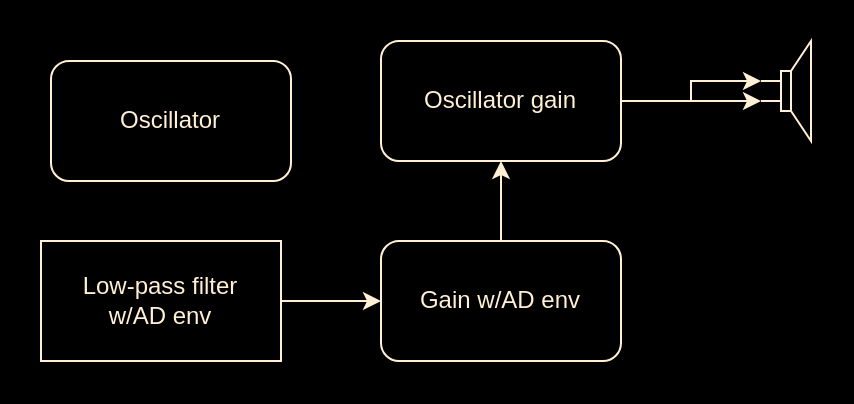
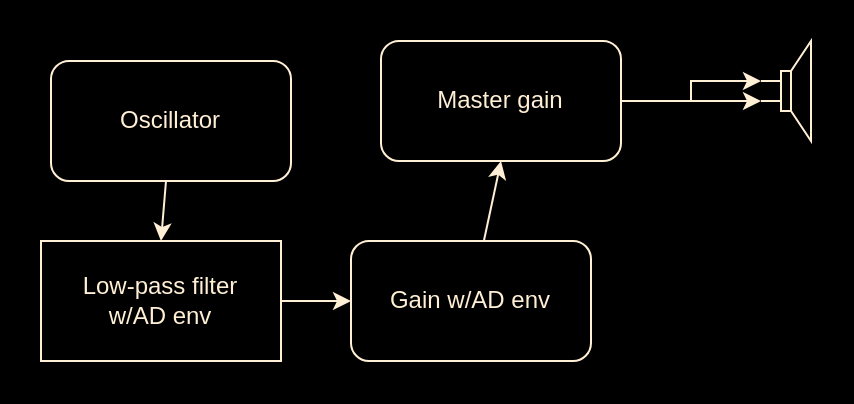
  <mxCell id="0" />
  <mxCell id="1" parent="0" />
+ <mxCell id="2" style="rounded=0;orthogonalLoop=1;jettySize=auto;html=1;entryX=0.5;entryY=0;entryDx=0;entryDy=0;strokeColor=#FFEFD5;fontColor=#FFEFD5;" edge="1" parent="1" source="3" target="9"><mxGeometry relative="1" as="geometry" /></mxCell>
  <mxCell id="3" value="Oscillator" style="rounded=1;whiteSpace=wrap;html=1;fillColor=none;strokeColor=#FFEFD5;fontColor=#FFEFD5;" vertex="1" parent="1"><mxGeometry x="25" y="30" width="120" height="60" as="geometry" /></mxCell>
  <mxCell id="4" value="" style="pointerEvents=1;verticalLabelPosition=bottom;shadow=0;dashed=0;align=center;html=1;verticalAlign=top;strokeWidth=1;shape=mxgraph.electrical.electro-mechanical.loudspeaker;fillColor=none;strokeColor=#FFEFD5;fontColor=#FFEFD5;" vertex="1" parent="1"><mxGeometry x="380" y="20" width="25" height="50" as="geometry" /></mxCell>
  <mxCell id="5" style="edgeStyle=orthogonalEdgeStyle;rounded=0;orthogonalLoop=1;jettySize=auto;html=1;entryX=0;entryY=0.4;entryDx=0;entryDy=0;entryPerimeter=0;fillColor=none;strokeColor=#FFEFD5;fontColor=#FFEFD5;" edge="1" parent="1" source="7" target="4"><mxGeometry relative="1" as="geometry" /></mxCell>
  <mxCell id="6" style="edgeStyle=orthogonalEdgeStyle;rounded=0;orthogonalLoop=1;jettySize=auto;html=1;entryX=0;entryY=0.6;entryDx=0;entryDy=0;entryPerimeter=0;fillColor=none;strokeColor=#FFEFD5;fontColor=#FFEFD5;" edge="1" parent="1" source="7" target="4"><mxGeometry relative="1" as="geometry" /></mxCell>
- <mxCell id="7" value="Oscillator gain" style="rounded=1;whiteSpace=wrap;html=1;fillColor=none;strokeColor=#FFEFD5;fontColor=#FFEFD5;" vertex="1" parent="1"><mxGeometry x="190" y="20" width="120" height="60" as="geometry" /></mxCell>
+ <mxCell id="7" value="Master gain" style="rounded=1;whiteSpace=wrap;html=1;fillColor=none;strokeColor=#FFEFD5;fontColor=#FFEFD5;" vertex="1" parent="1"><mxGeometry x="190" y="20" width="120" height="60" as="geometry" /></mxCell>
  <mxCell id="8" style="edgeStyle=none;rounded=0;orthogonalLoop=1;jettySize=auto;html=1;entryX=0;entryY=0.5;entryDx=0;entryDy=0;strokeColor=#FFEFD5;fontColor=#FFEFD5;" edge="1" parent="1" source="9" target="11"><mxGeometry relative="1" as="geometry" /></mxCell>
  <mxCell id="9" value="Low-pass filter&lt;br&gt;w/AD env" style="whiteSpace=wrap;html=1;fillColor=none;strokeColor=#FFEFD5;fontColor=#FFEFD5;rounded=0;" vertex="1" parent="1"><mxGeometry x="20" y="120" width="120" height="60" as="geometry" /></mxCell>
  <mxCell id="10" style="edgeStyle=none;rounded=0;orthogonalLoop=1;jettySize=auto;html=1;entryX=0.5;entryY=1;entryDx=0;entryDy=0;strokeColor=#FFEFD5;fontColor=#FFEFD5;" edge="1" parent="1" source="11" target="7"><mxGeometry relative="1" as="geometry" /></mxCell>
- <mxCell id="11" value="Gain w/AD env" style="rounded=1;whiteSpace=wrap;html=1;fillColor=none;strokeColor=#FFEFD5;fontColor=#FFEFD5;" vertex="1" parent="1"><mxGeometry x="190" y="120" width="120" height="60" as="geometry" /></mxCell>
+ <mxCell id="11" value="Gain w/AD env" style="rounded=1;whiteSpace=wrap;html=1;fillColor=none;strokeColor=#FFEFD5;fontColor=#FFEFD5;" vertex="1" parent="1"><mxGeometry x="175" y="120" width="120" height="60" as="geometry" /></mxCell>
